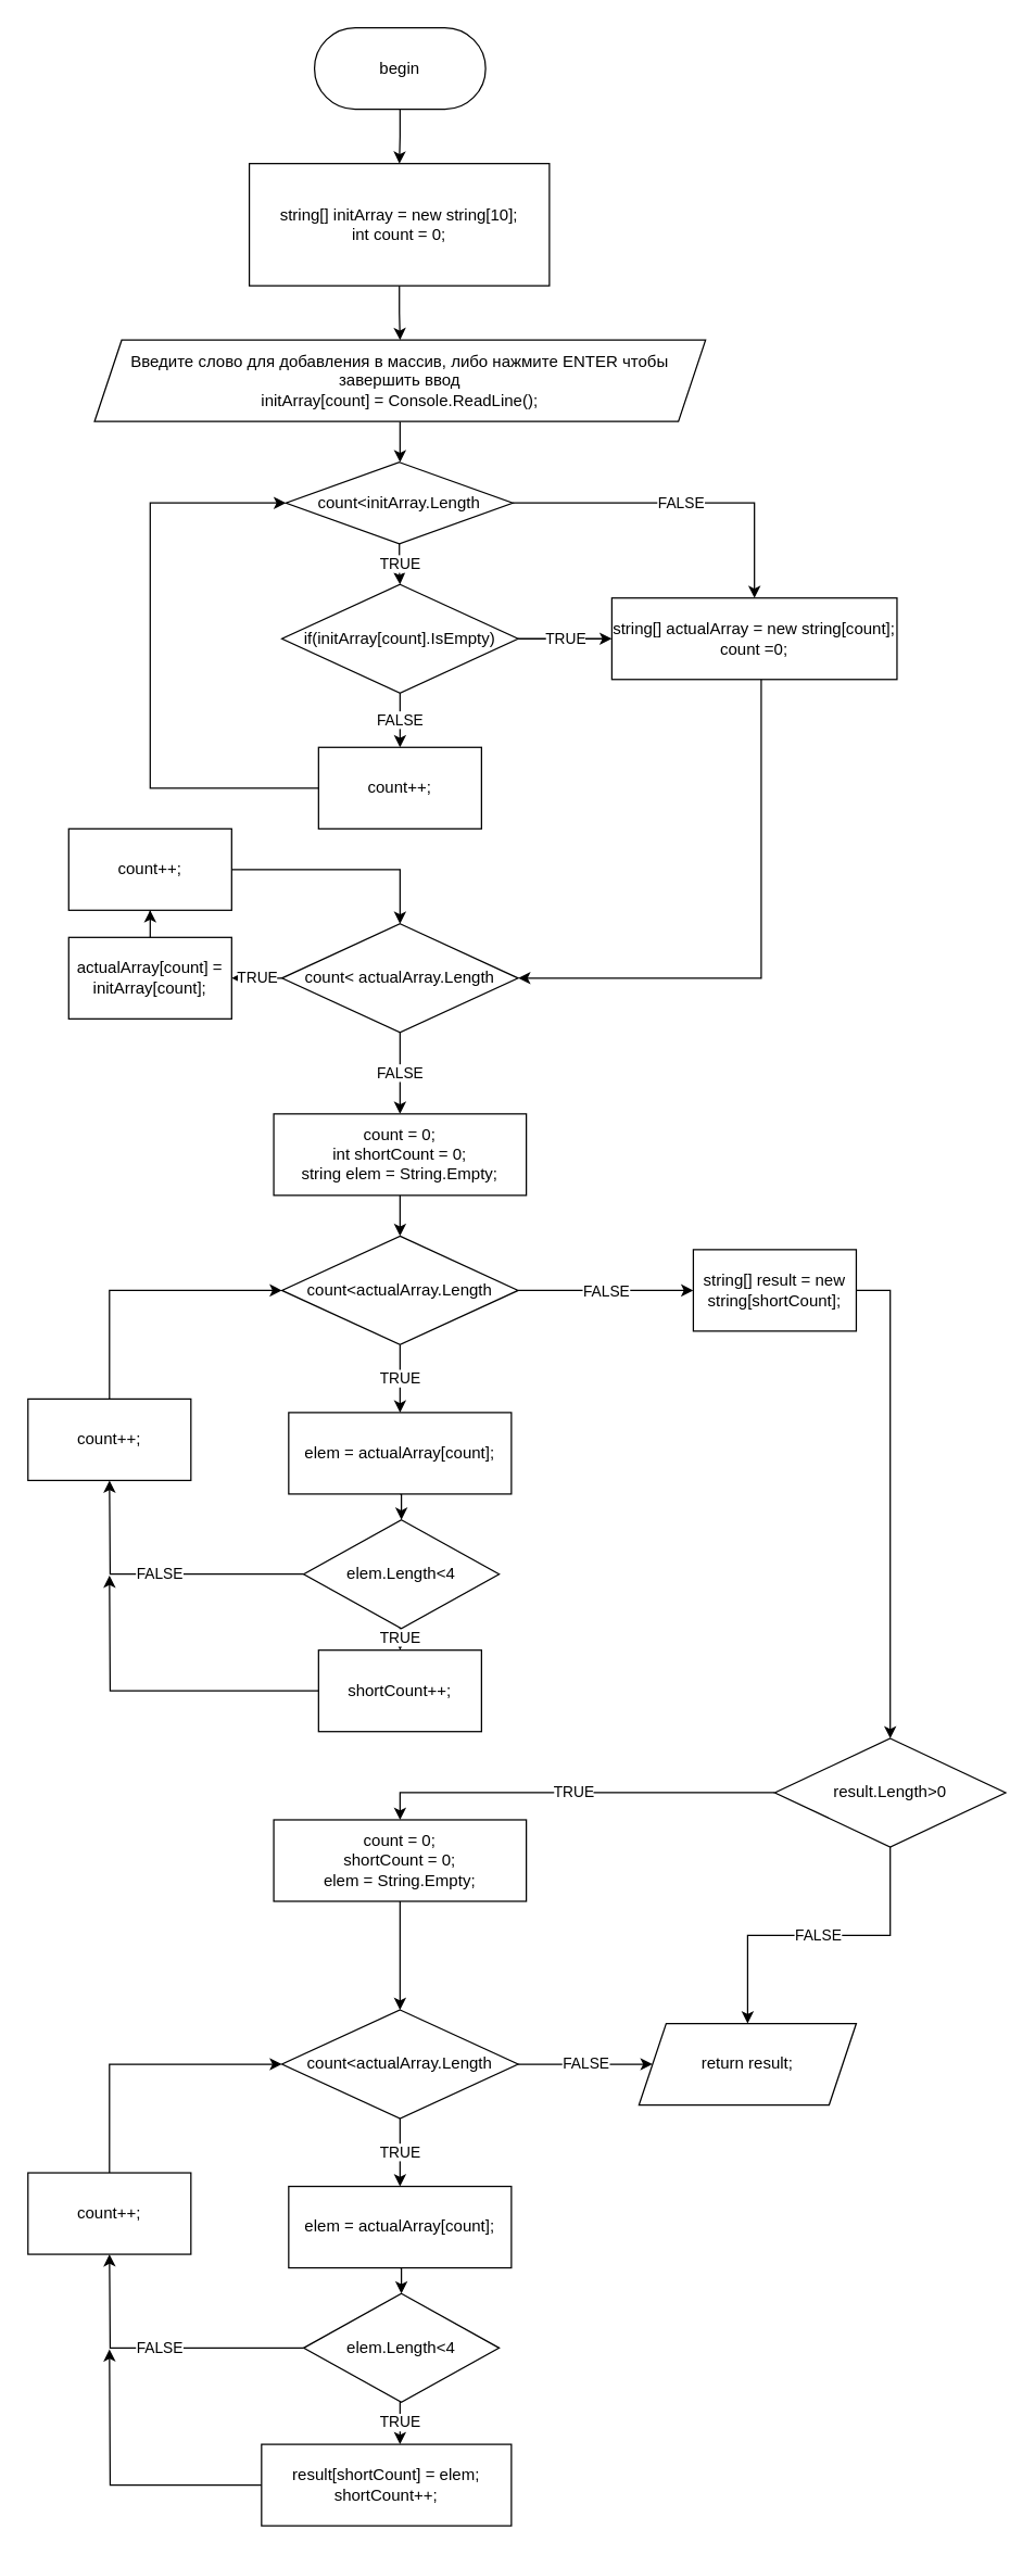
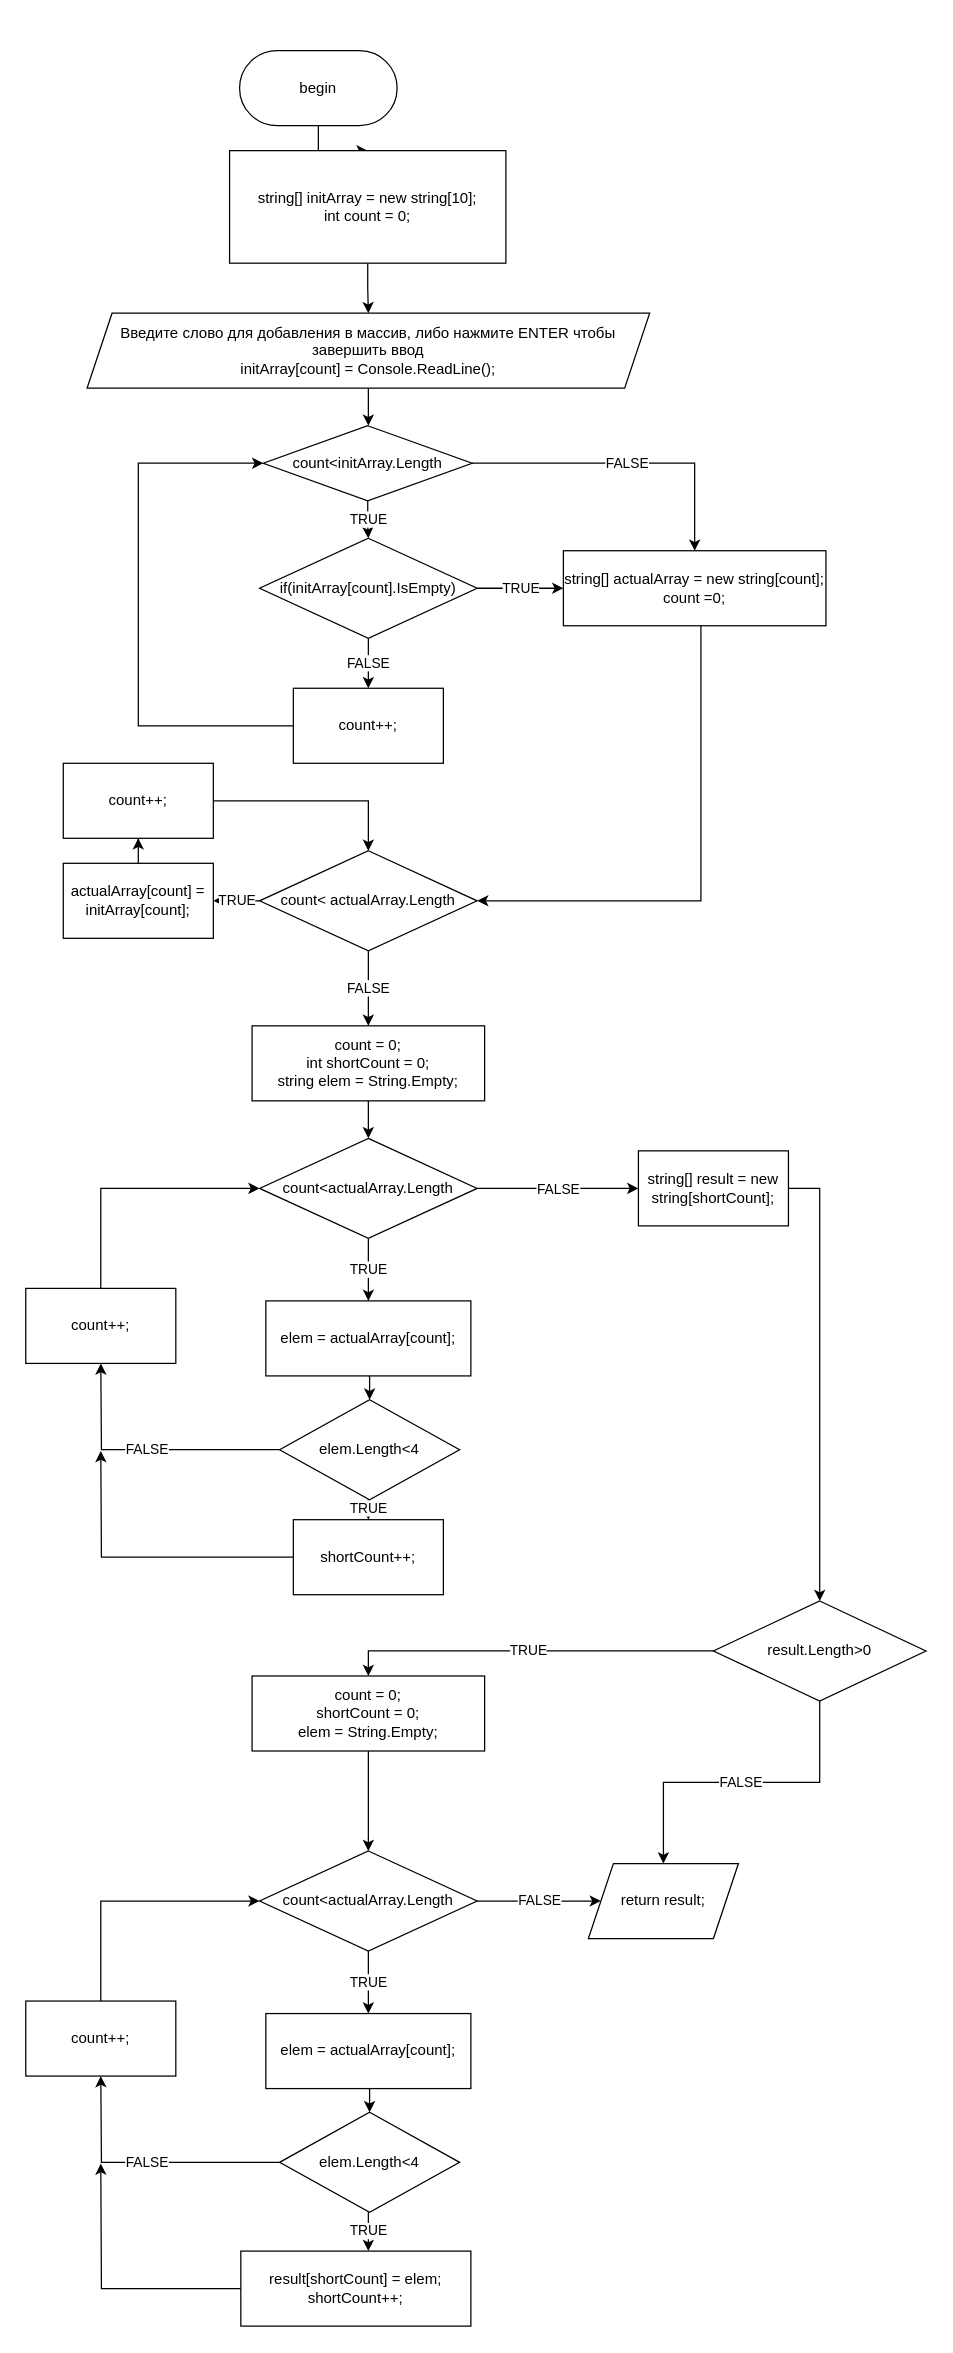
  <mxCell id="0" />
  <mxCell id="1" parent="0" />
  <mxCell id="2" style="edgeStyle=orthogonalEdgeStyle;rounded=0;orthogonalLoop=1;jettySize=auto;html=1;exitX=0.5;exitY=1;exitDx=0;exitDy=0;entryX=0.5;entryY=0;entryDx=0;entryDy=0;" edge="1" parent="1" source="3" target="7"><mxGeometry relative="1" as="geometry" /></mxCell>
- <mxCell id="3" value="begin" style="rounded=1;whiteSpace=wrap;html=1;arcSize=50;" vertex="1" parent="1"><mxGeometry x="231" y="20" width="126" height="60" as="geometry" /></mxCell>
+ <mxCell id="3" value="begin" style="rounded=1;whiteSpace=wrap;html=1;arcSize=50;" vertex="1" parent="1"><mxGeometry x="191" y="40" width="126" height="60" as="geometry" /></mxCell>
  <mxCell id="4" style="edgeStyle=orthogonalEdgeStyle;rounded=0;orthogonalLoop=1;jettySize=auto;html=1;" edge="1" parent="1" source="5"><mxGeometry relative="1" as="geometry"><mxPoint x="294" y="340" as="targetPoint" /></mxGeometry></mxCell>
  <mxCell id="5" value="Введите слово для добавления в массив, либо нажмите ENTER чтобы завершить ввод&lt;br&gt;initArray[count] = Console.ReadLine();" style="shape=parallelogram;perimeter=parallelogramPerimeter;whiteSpace=wrap;html=1;fixedSize=1;" vertex="1" parent="1"><mxGeometry x="69" y="250" width="450" height="60" as="geometry" /></mxCell>
  <mxCell id="6" style="edgeStyle=orthogonalEdgeStyle;rounded=0;orthogonalLoop=1;jettySize=auto;html=1;" edge="1" parent="1" source="7" target="5"><mxGeometry relative="1" as="geometry" /></mxCell>
  <mxCell id="7" value="string[] initArray = new string[10];&lt;br&gt;int count = 0;" style="rounded=0;whiteSpace=wrap;html=1;" vertex="1" parent="1"><mxGeometry x="183" y="120" width="221" height="90" as="geometry" /></mxCell>
  <mxCell id="8" value="FALSE" style="edgeStyle=orthogonalEdgeStyle;rounded=0;orthogonalLoop=1;jettySize=auto;html=1;" edge="1" parent="1" source="10"><mxGeometry relative="1" as="geometry"><mxPoint x="294" y="550" as="targetPoint" /></mxGeometry></mxCell>
  <mxCell id="9" value="TRUE" style="edgeStyle=orthogonalEdgeStyle;rounded=0;orthogonalLoop=1;jettySize=auto;html=1;entryX=0;entryY=0.5;entryDx=0;entryDy=0;" edge="1" parent="1" source="10" target="17"><mxGeometry relative="1" as="geometry"><mxPoint x="490" y="470" as="targetPoint" /></mxGeometry></mxCell>
  <mxCell id="10" value="if(initArray[count].IsEmpty)" style="rhombus;whiteSpace=wrap;html=1;" vertex="1" parent="1"><mxGeometry x="207" y="430" width="174" height="80" as="geometry" /></mxCell>
  <mxCell id="11" value="TRUE" style="edgeStyle=orthogonalEdgeStyle;rounded=0;orthogonalLoop=1;jettySize=auto;html=1;entryX=0.5;entryY=0;entryDx=0;entryDy=0;" edge="1" parent="1" source="13" target="10"><mxGeometry relative="1" as="geometry" /></mxCell>
  <mxCell id="12" value="FALSE" style="edgeStyle=orthogonalEdgeStyle;rounded=0;orthogonalLoop=1;jettySize=auto;html=1;entryX=0.5;entryY=0;entryDx=0;entryDy=0;" edge="1" parent="1" source="13" target="17"><mxGeometry relative="1" as="geometry"><mxPoint x="600" y="370" as="targetPoint" /></mxGeometry></mxCell>
  <mxCell id="13" value="count&amp;lt;initArray.Length" style="rhombus;whiteSpace=wrap;html=1;" vertex="1" parent="1"><mxGeometry x="210" y="340" width="167" height="60" as="geometry" /></mxCell>
  <mxCell id="14" style="edgeStyle=orthogonalEdgeStyle;rounded=0;orthogonalLoop=1;jettySize=auto;html=1;entryX=0;entryY=0.5;entryDx=0;entryDy=0;" edge="1" parent="1" source="15" target="13"><mxGeometry relative="1" as="geometry"><Array as="points"><mxPoint x="110" y="580" /><mxPoint x="110" y="370" /></Array></mxGeometry></mxCell>
  <mxCell id="15" value="count++;" style="rounded=0;whiteSpace=wrap;html=1;" vertex="1" parent="1"><mxGeometry x="234" y="550" width="120" height="60" as="geometry" /></mxCell>
  <mxCell id="16" style="edgeStyle=orthogonalEdgeStyle;rounded=0;orthogonalLoop=1;jettySize=auto;html=1;entryX=1;entryY=0.5;entryDx=0;entryDy=0;" edge="1" parent="1" source="17" target="20"><mxGeometry relative="1" as="geometry"><Array as="points"><mxPoint x="560" y="720" /></Array></mxGeometry></mxCell>
  <mxCell id="17" value="string[] actualArray = new string[count];&lt;br&gt;count =0;" style="rounded=0;whiteSpace=wrap;html=1;" vertex="1" parent="1"><mxGeometry x="450" y="440" width="210" height="60" as="geometry" /></mxCell>
  <mxCell id="18" value="TRUE" style="edgeStyle=orthogonalEdgeStyle;rounded=0;orthogonalLoop=1;jettySize=auto;html=1;" edge="1" parent="1" source="20" target="22"><mxGeometry relative="1" as="geometry" /></mxCell>
  <mxCell id="19" value="FALSE" style="edgeStyle=orthogonalEdgeStyle;rounded=0;orthogonalLoop=1;jettySize=auto;html=1;" edge="1" parent="1" source="20"><mxGeometry relative="1" as="geometry"><mxPoint x="294" y="820" as="targetPoint" /></mxGeometry></mxCell>
  <mxCell id="20" value="count&amp;lt; actualArray.Length" style="rhombus;whiteSpace=wrap;html=1;" vertex="1" parent="1"><mxGeometry x="207" y="680" width="174" height="80" as="geometry" /></mxCell>
  <mxCell id="21" style="edgeStyle=orthogonalEdgeStyle;rounded=0;orthogonalLoop=1;jettySize=auto;html=1;entryX=0.5;entryY=1;entryDx=0;entryDy=0;" edge="1" parent="1" source="22" target="24"><mxGeometry relative="1" as="geometry"><mxPoint x="110" y="870" as="targetPoint" /></mxGeometry></mxCell>
  <mxCell id="22" value="actualArray[count] = initArray[count];" style="rounded=0;whiteSpace=wrap;html=1;" vertex="1" parent="1"><mxGeometry x="50" y="690" width="120" height="60" as="geometry" /></mxCell>
  <mxCell id="23" value="" style="edgeStyle=orthogonalEdgeStyle;rounded=0;orthogonalLoop=1;jettySize=auto;html=1;" edge="1" parent="1" source="24" target="20"><mxGeometry relative="1" as="geometry" /></mxCell>
  <mxCell id="24" value="count++;" style="rounded=0;whiteSpace=wrap;html=1;" vertex="1" parent="1"><mxGeometry x="50" y="610" width="120" height="60" as="geometry" /></mxCell>
  <mxCell id="25" style="edgeStyle=orthogonalEdgeStyle;rounded=0;orthogonalLoop=1;jettySize=auto;html=1;exitX=0.5;exitY=1;exitDx=0;exitDy=0;" edge="1" parent="1" source="26" target="34"><mxGeometry relative="1" as="geometry" /></mxCell>
  <mxCell id="26" value="count = 0;&lt;br&gt;int shortCount = 0;&lt;br&gt;string elem = String.Empty;" style="rounded=0;whiteSpace=wrap;html=1;" vertex="1" parent="1"><mxGeometry x="201" y="820" width="186" height="60" as="geometry" /></mxCell>
  <mxCell id="27" style="edgeStyle=orthogonalEdgeStyle;rounded=0;orthogonalLoop=1;jettySize=auto;html=1;exitX=0.5;exitY=1;exitDx=0;exitDy=0;entryX=0.5;entryY=0;entryDx=0;entryDy=0;" edge="1" parent="1" source="28" target="31"><mxGeometry relative="1" as="geometry" /></mxCell>
  <mxCell id="28" value="elem = actualArray[count];" style="rounded=0;whiteSpace=wrap;html=1;" vertex="1" parent="1"><mxGeometry x="212" y="1040" width="164" height="60" as="geometry" /></mxCell>
  <mxCell id="29" value="FALSE" style="edgeStyle=orthogonalEdgeStyle;rounded=0;orthogonalLoop=1;jettySize=auto;html=1;" edge="1" parent="1" source="31"><mxGeometry relative="1" as="geometry"><mxPoint x="80" y="1090" as="targetPoint" /></mxGeometry></mxCell>
  <mxCell id="30" value="TRUE" style="edgeStyle=orthogonalEdgeStyle;rounded=0;orthogonalLoop=1;jettySize=auto;html=1;" edge="1" parent="1" source="31" target="36"><mxGeometry relative="1" as="geometry"><Array as="points"><mxPoint x="294" y="1210" /><mxPoint x="294" y="1210" /></Array></mxGeometry></mxCell>
  <mxCell id="31" value="elem.Length&amp;lt;4" style="rhombus;whiteSpace=wrap;html=1;" vertex="1" parent="1"><mxGeometry x="223" y="1119" width="144" height="80" as="geometry" /></mxCell>
  <mxCell id="32" value="TRUE" style="edgeStyle=orthogonalEdgeStyle;rounded=0;orthogonalLoop=1;jettySize=auto;html=1;entryX=0.5;entryY=0;entryDx=0;entryDy=0;" edge="1" parent="1" source="34" target="28"><mxGeometry relative="1" as="geometry" /></mxCell>
  <mxCell id="33" value="FALSE" style="edgeStyle=orthogonalEdgeStyle;rounded=0;orthogonalLoop=1;jettySize=auto;html=1;" edge="1" parent="1" source="34"><mxGeometry relative="1" as="geometry"><mxPoint x="510" y="950" as="targetPoint" /></mxGeometry></mxCell>
  <mxCell id="34" value="count&amp;lt;actualArray.Length" style="rhombus;whiteSpace=wrap;html=1;" vertex="1" parent="1"><mxGeometry x="207" y="910" width="174" height="80" as="geometry" /></mxCell>
  <mxCell id="35" style="edgeStyle=orthogonalEdgeStyle;rounded=0;orthogonalLoop=1;jettySize=auto;html=1;" edge="1" parent="1" source="36"><mxGeometry relative="1" as="geometry"><mxPoint x="80" y="1160" as="targetPoint" /></mxGeometry></mxCell>
  <mxCell id="36" value="shortCount++;" style="rounded=0;whiteSpace=wrap;html=1;" vertex="1" parent="1"><mxGeometry x="234" y="1215" width="120" height="60" as="geometry" /></mxCell>
  <mxCell id="37" style="edgeStyle=orthogonalEdgeStyle;rounded=0;orthogonalLoop=1;jettySize=auto;html=1;entryX=0;entryY=0.5;entryDx=0;entryDy=0;" edge="1" parent="1" source="38" target="34"><mxGeometry relative="1" as="geometry"><Array as="points"><mxPoint x="80" y="950" /></Array></mxGeometry></mxCell>
  <mxCell id="38" value="count++;" style="rounded=0;whiteSpace=wrap;html=1;" vertex="1" parent="1"><mxGeometry x="20" y="1030" width="120" height="60" as="geometry" /></mxCell>
  <mxCell id="39" style="edgeStyle=orthogonalEdgeStyle;rounded=0;orthogonalLoop=1;jettySize=auto;html=1;entryX=0.5;entryY=0;entryDx=0;entryDy=0;" edge="1" parent="1" source="40" target="58"><mxGeometry relative="1" as="geometry"><Array as="points"><mxPoint x="655" y="950" /></Array></mxGeometry></mxCell>
  <mxCell id="40" value="string[] result = new string[shortCount];" style="rounded=0;whiteSpace=wrap;html=1;" vertex="1" parent="1"><mxGeometry x="510" y="920" width="120" height="60" as="geometry" /></mxCell>
  <mxCell id="41" style="edgeStyle=orthogonalEdgeStyle;rounded=0;orthogonalLoop=1;jettySize=auto;html=1;exitX=0.5;exitY=1;exitDx=0;exitDy=0;entryX=0.5;entryY=0;entryDx=0;entryDy=0;" edge="1" parent="1" source="42" target="45"><mxGeometry relative="1" as="geometry" /></mxCell>
  <mxCell id="42" value="elem = actualArray[count];" style="rounded=0;whiteSpace=wrap;html=1;" vertex="1" parent="1"><mxGeometry x="212" y="1610" width="164" height="60" as="geometry" /></mxCell>
  <mxCell id="43" value="FALSE" style="edgeStyle=orthogonalEdgeStyle;rounded=0;orthogonalLoop=1;jettySize=auto;html=1;" edge="1" parent="1" source="45"><mxGeometry relative="1" as="geometry"><mxPoint x="80" y="1660" as="targetPoint" /></mxGeometry></mxCell>
  <mxCell id="44" value="TRUE" style="edgeStyle=orthogonalEdgeStyle;rounded=0;orthogonalLoop=1;jettySize=auto;html=1;" edge="1" parent="1" source="45" target="50"><mxGeometry relative="1" as="geometry"><Array as="points"><mxPoint x="294" y="1780" /><mxPoint x="294" y="1780" /></Array></mxGeometry></mxCell>
  <mxCell id="45" value="elem.Length&amp;lt;4" style="rhombus;whiteSpace=wrap;html=1;" vertex="1" parent="1"><mxGeometry x="223" y="1689" width="144" height="80" as="geometry" /></mxCell>
  <mxCell id="46" value="TRUE" style="edgeStyle=orthogonalEdgeStyle;rounded=0;orthogonalLoop=1;jettySize=auto;html=1;entryX=0.5;entryY=0;entryDx=0;entryDy=0;" edge="1" parent="1" source="48" target="42"><mxGeometry relative="1" as="geometry" /></mxCell>
  <mxCell id="47" value="FALSE" style="edgeStyle=orthogonalEdgeStyle;rounded=0;orthogonalLoop=1;jettySize=auto;html=1;entryX=0;entryY=0.5;entryDx=0;entryDy=0;" edge="1" parent="1" source="48" target="55"><mxGeometry relative="1" as="geometry"><mxPoint x="470" y="1520" as="targetPoint" /></mxGeometry></mxCell>
  <mxCell id="48" value="count&amp;lt;actualArray.Length" style="rhombus;whiteSpace=wrap;html=1;" vertex="1" parent="1"><mxGeometry x="207" y="1480" width="174" height="80" as="geometry" /></mxCell>
  <mxCell id="49" style="edgeStyle=orthogonalEdgeStyle;rounded=0;orthogonalLoop=1;jettySize=auto;html=1;" edge="1" parent="1" source="50"><mxGeometry relative="1" as="geometry"><mxPoint x="80" y="1730" as="targetPoint" /></mxGeometry></mxCell>
  <mxCell id="50" value="result[shortCount] = elem;&lt;br&gt;shortCount++;" style="rounded=0;whiteSpace=wrap;html=1;" vertex="1" parent="1"><mxGeometry x="192" y="1800" width="184" height="60" as="geometry" /></mxCell>
  <mxCell id="51" style="edgeStyle=orthogonalEdgeStyle;rounded=0;orthogonalLoop=1;jettySize=auto;html=1;entryX=0;entryY=0.5;entryDx=0;entryDy=0;" edge="1" parent="1" source="52" target="48"><mxGeometry relative="1" as="geometry"><Array as="points"><mxPoint x="80" y="1520" /></Array></mxGeometry></mxCell>
  <mxCell id="52" value="count++;" style="rounded=0;whiteSpace=wrap;html=1;" vertex="1" parent="1"><mxGeometry x="20" y="1600" width="120" height="60" as="geometry" /></mxCell>
  <mxCell id="53" style="edgeStyle=orthogonalEdgeStyle;rounded=0;orthogonalLoop=1;jettySize=auto;html=1;entryX=0.5;entryY=0;entryDx=0;entryDy=0;" edge="1" parent="1" source="54" target="48"><mxGeometry relative="1" as="geometry" /></mxCell>
  <mxCell id="54" value="count = 0;&lt;br&gt;shortCount = 0;&lt;br&gt;elem = String.Empty;" style="rounded=0;whiteSpace=wrap;html=1;" vertex="1" parent="1"><mxGeometry x="201" y="1340" width="186" height="60" as="geometry" /></mxCell>
- <mxCell id="55" value="return result;" style="shape=parallelogram;perimeter=parallelogramPerimeter;whiteSpace=wrap;html=1;fixedSize=1;" vertex="1" parent="1"><mxGeometry x="470" y="1490" width="160" height="60" as="geometry" /></mxCell>
+ <mxCell id="55" value="return result;" style="shape=parallelogram;perimeter=parallelogramPerimeter;whiteSpace=wrap;html=1;fixedSize=1;" vertex="1" parent="1"><mxGeometry x="470" y="1490" width="120" height="60" as="geometry" /></mxCell>
  <mxCell id="56" value="TRUE" style="edgeStyle=orthogonalEdgeStyle;rounded=0;orthogonalLoop=1;jettySize=auto;html=1;entryX=0.5;entryY=0;entryDx=0;entryDy=0;" edge="1" parent="1" source="58" target="54"><mxGeometry relative="1" as="geometry" /></mxCell>
  <mxCell id="57" value="FALSE" style="edgeStyle=orthogonalEdgeStyle;rounded=0;orthogonalLoop=1;jettySize=auto;html=1;entryX=0.5;entryY=0;entryDx=0;entryDy=0;" edge="1" parent="1" source="58" target="55"><mxGeometry relative="1" as="geometry" /></mxCell>
  <mxCell id="58" value="result.Length&amp;gt;0" style="rhombus;whiteSpace=wrap;html=1;" vertex="1" parent="1"><mxGeometry x="570" y="1280" width="170" height="80" as="geometry" /></mxCell>
